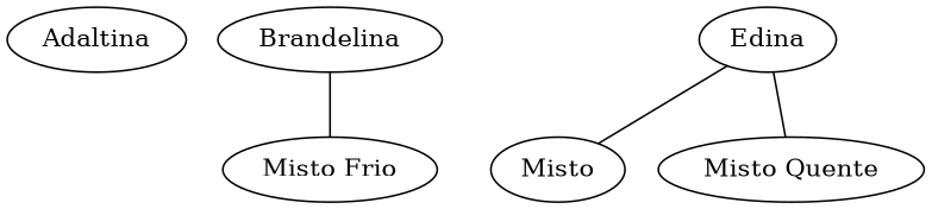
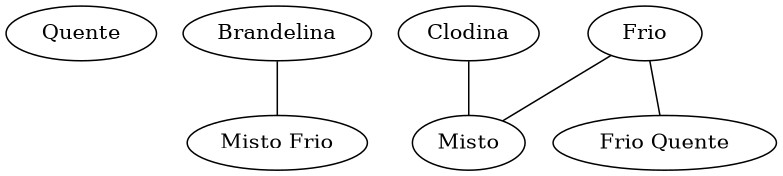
  graph {
-   Adaltina
+   Adaltina [label=Quente]
    Brandelina
    "Misto Frio"
    n4 [label=Misto]
-   Edina
-   "Misto Quente"
+   Clodina
+   Edina [label=Frio]
+   "Misto Quente" [label="Frio Quente"]
    Brandelina -- "Misto Frio"
+   Clodina -- n4
    Edina -- n4
    Edina -- "Misto Quente"
  }
